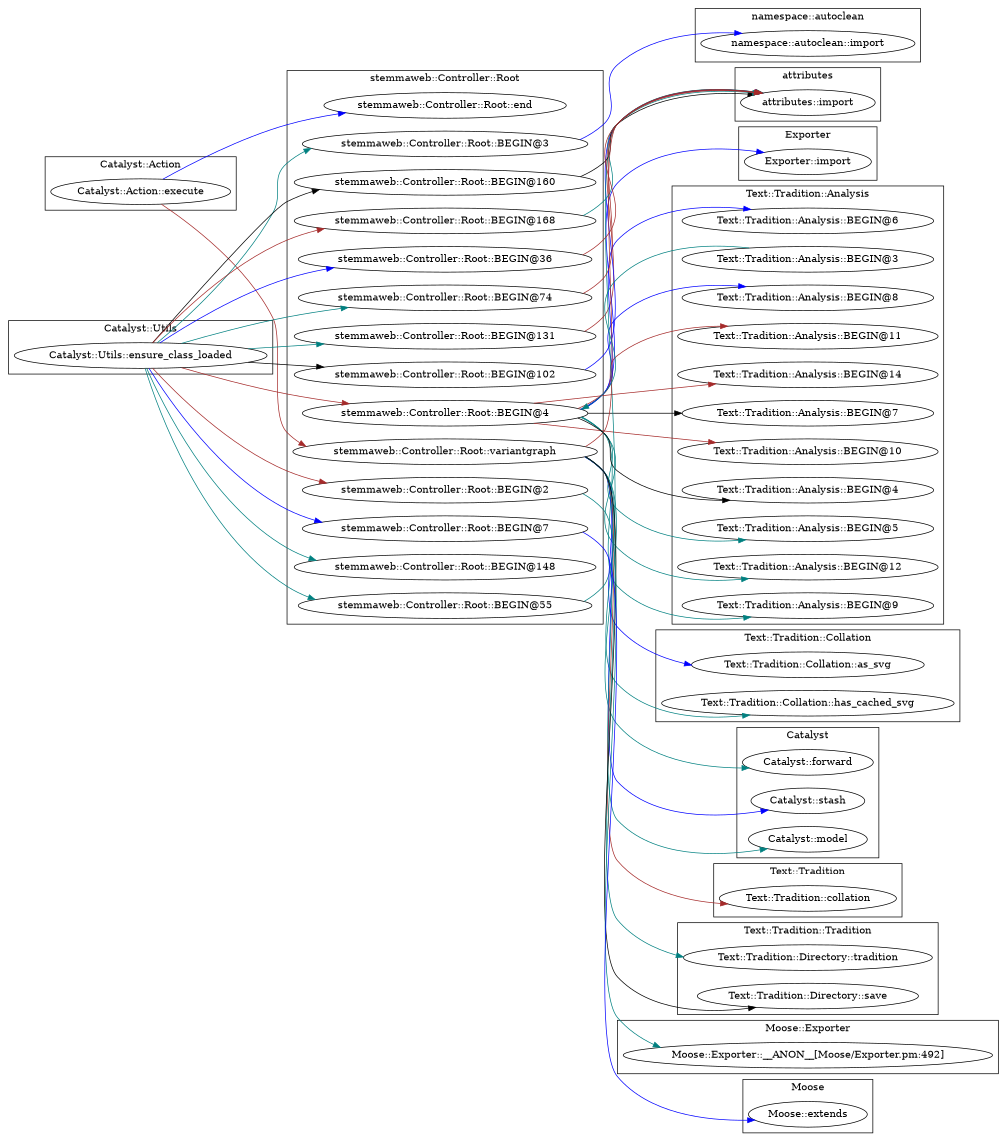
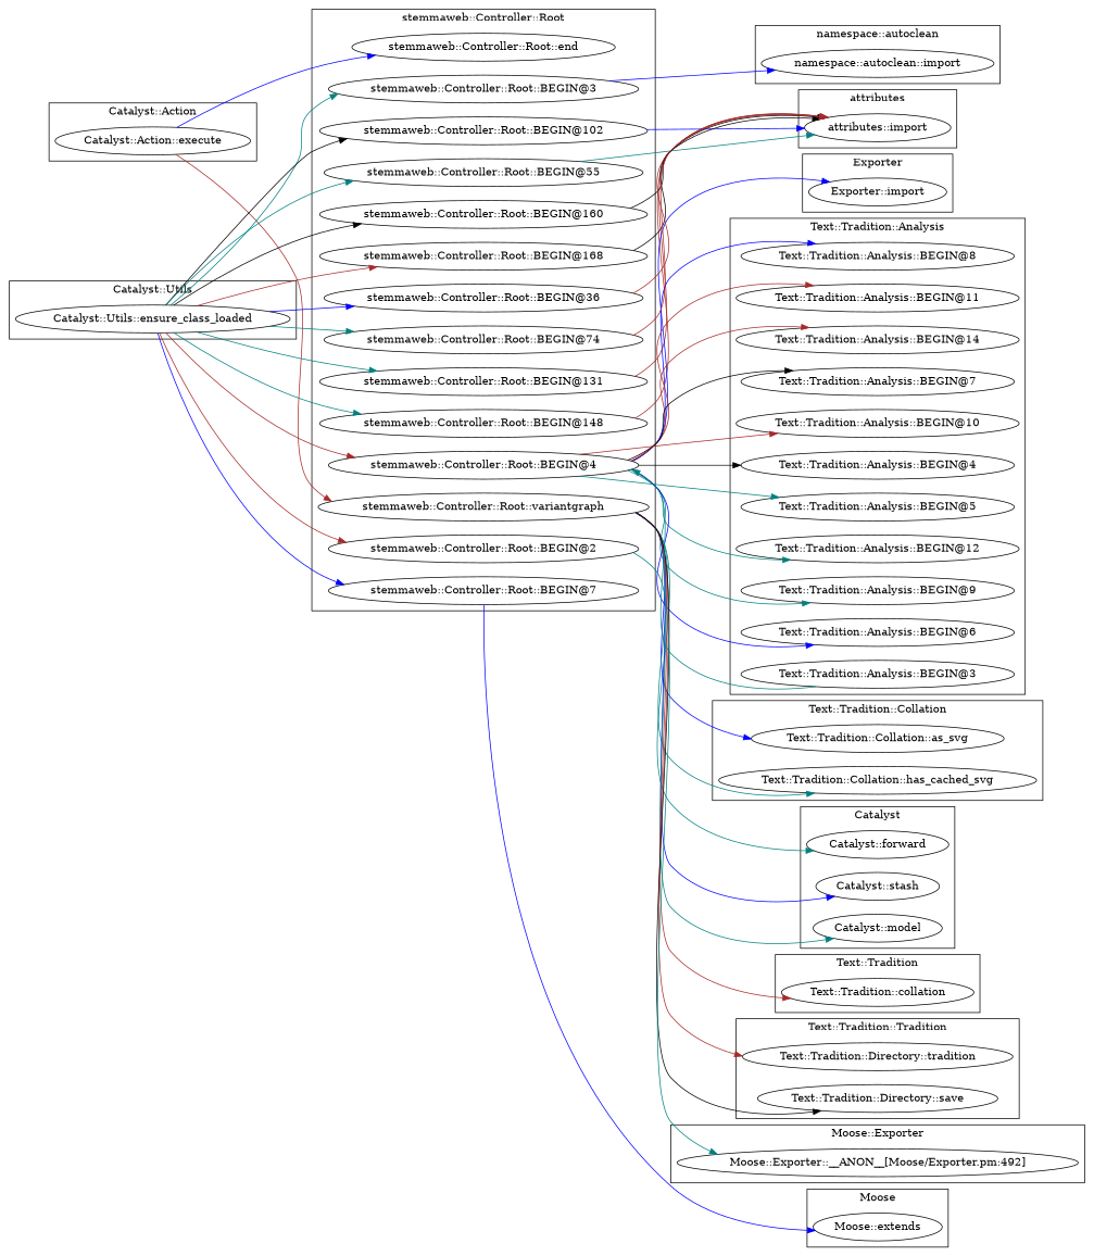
  digraph {
    rankdir=LR
    edge [color=teal]
    "Text::Tradition::Collation::as_svg"
    "Text::Tradition::Collation::has_cached_svg"
    "Catalyst::forward"
    "Catalyst::stash"
    "Catalyst::model"
    "Catalyst::Action::execute"
    "attributes::import"
    "stemmaweb::Controller::Root::BEGIN@3"
    "stemmaweb::Controller::Root::BEGIN@131"
    "stemmaweb::Controller::Root::BEGIN@148"
    "stemmaweb::Controller::Root::BEGIN@4"
    "stemmaweb::Controller::Root::BEGIN@102"
    "stemmaweb::Controller::Root::BEGIN@55"
    "stemmaweb::Controller::Root::end"
    "stemmaweb::Controller::Root::BEGIN@160"
    "stemmaweb::Controller::Root::variantgraph"
    "stemmaweb::Controller::Root::BEGIN@2"
    "stemmaweb::Controller::Root::BEGIN@7"
    "stemmaweb::Controller::Root::BEGIN@168"
    "stemmaweb::Controller::Root::BEGIN@36"
    "stemmaweb::Controller::Root::BEGIN@74"
    "Moose::extends"
    "Exporter::import"
    "Catalyst::Utils::ensure_class_loaded"
    "Text::Tradition::collation"
    "Text::Tradition::Analysis::BEGIN@5"
    "Text::Tradition::Analysis::BEGIN@12"
    "Text::Tradition::Analysis::BEGIN@9"
    "Text::Tradition::Analysis::BEGIN@6"
    "Text::Tradition::Analysis::BEGIN@3"
    "Text::Tradition::Analysis::BEGIN@8"
    "Text::Tradition::Analysis::BEGIN@11"
    "Text::Tradition::Analysis::BEGIN@14"
    "Text::Tradition::Analysis::BEGIN@7"
    "Text::Tradition::Analysis::BEGIN@10"
    "Text::Tradition::Analysis::BEGIN@4"
    "Text::Tradition::Directory::tradition"
    "Text::Tradition::Directory::save"
    "Moose::Exporter::__ANON__[Moose/Exporter.pm:492]"
    "namespace::autoclean::import"
    subgraph cluster_1 {
      label="Text::Tradition::Collation"
      "Text::Tradition::Collation::as_svg"
      "Text::Tradition::Collation::has_cached_svg"
    }
    subgraph cluster_2 {
      label=Catalyst
      "Catalyst::forward"
      "Catalyst::stash"
      "Catalyst::model"
    }
    subgraph cluster_3 {
      label="Catalyst::Action"
      "Catalyst::Action::execute"
    }
    subgraph cluster_4 {
      label=attributes
      "attributes::import"
    }
    subgraph cluster_5 {
      label="stemmaweb::Controller::Root"
      "stemmaweb::Controller::Root::BEGIN@3"
      "stemmaweb::Controller::Root::BEGIN@131"
      "stemmaweb::Controller::Root::BEGIN@148"
      "stemmaweb::Controller::Root::BEGIN@4"
      "stemmaweb::Controller::Root::BEGIN@102"
      "stemmaweb::Controller::Root::BEGIN@55"
      "stemmaweb::Controller::Root::end"
      "stemmaweb::Controller::Root::BEGIN@160"
      "stemmaweb::Controller::Root::variantgraph"
      "stemmaweb::Controller::Root::BEGIN@2"
      "stemmaweb::Controller::Root::BEGIN@7"
      "stemmaweb::Controller::Root::BEGIN@168"
      "stemmaweb::Controller::Root::BEGIN@36"
      "stemmaweb::Controller::Root::BEGIN@74"
    }
    subgraph cluster_6 {
      label=Moose
      "Moose::extends"
    }
    subgraph cluster_7 {
      label=Exporter
      "Exporter::import"
    }
    subgraph cluster_8 {
      label="Catalyst::Utils"
      "Catalyst::Utils::ensure_class_loaded"
    }
    subgraph cluster_9 {
      label="Text::Tradition"
      "Text::Tradition::collation"
    }
    subgraph cluster_10 {
      label="Text::Tradition::Analysis"
      "Text::Tradition::Analysis::BEGIN@5"
      "Text::Tradition::Analysis::BEGIN@12"
      "Text::Tradition::Analysis::BEGIN@9"
      "Text::Tradition::Analysis::BEGIN@6"
      "Text::Tradition::Analysis::BEGIN@3"
      "Text::Tradition::Analysis::BEGIN@8"
      "Text::Tradition::Analysis::BEGIN@11"
      "Text::Tradition::Analysis::BEGIN@14"
      "Text::Tradition::Analysis::BEGIN@7"
      "Text::Tradition::Analysis::BEGIN@10"
      "Text::Tradition::Analysis::BEGIN@4"
    }
    subgraph cluster_11 {
      label="Text::Tradition::Tradition"
      "Text::Tradition::Directory::tradition"
      "Text::Tradition::Directory::save"
    }
    subgraph cluster_12 {
      label="Moose::Exporter"
      "Moose::Exporter::__ANON__[Moose/Exporter.pm:492]"
    }
    subgraph cluster_13 {
      label="namespace::autoclean"
      "namespace::autoclean::import"
    }
    "Catalyst::Action::execute" -> "stemmaweb::Controller::Root::end" [color=blue]
    "Catalyst::Action::execute" -> "stemmaweb::Controller::Root::variantgraph" [color=brown]
    "stemmaweb::Controller::Root::BEGIN@3" -> "namespace::autoclean::import" [color=blue]
    "stemmaweb::Controller::Root::BEGIN@131" -> "attributes::import" [color=brown]
-   "stemmaweb::Controller::Root::variantgraph" -> "attributes::import" [color=brown]
+   "stemmaweb::Controller::Root::BEGIN@148" -> "attributes::import" [color=brown]
    "stemmaweb::Controller::Root::BEGIN@4" -> "Exporter::import" [color=blue]
    "stemmaweb::Controller::Root::BEGIN@4" -> "Text::Tradition::Analysis::BEGIN@5"
    "stemmaweb::Controller::Root::BEGIN@4" -> "Text::Tradition::Analysis::BEGIN@12"
    "stemmaweb::Controller::Root::BEGIN@4" -> "Text::Tradition::Analysis::BEGIN@9"
    "stemmaweb::Controller::Root::BEGIN@4" -> "Text::Tradition::Analysis::BEGIN@6" [color=blue]
    "stemmaweb::Controller::Root::BEGIN@4" -> "Text::Tradition::Analysis::BEGIN@8" [color=blue]
    "stemmaweb::Controller::Root::BEGIN@4" -> "Text::Tradition::Analysis::BEGIN@11" [color=brown]
    "stemmaweb::Controller::Root::BEGIN@4" -> "Text::Tradition::Analysis::BEGIN@14" [color=brown]
    "stemmaweb::Controller::Root::BEGIN@4" -> "Text::Tradition::Analysis::BEGIN@7" [color=black]
    "stemmaweb::Controller::Root::BEGIN@4" -> "Text::Tradition::Analysis::BEGIN@10" [color=brown]
    "stemmaweb::Controller::Root::BEGIN@4" -> "Text::Tradition::Analysis::BEGIN@4" [color=black]
    "stemmaweb::Controller::Root::BEGIN@102" -> "attributes::import" [color=blue]
    "stemmaweb::Controller::Root::BEGIN@55" -> "attributes::import"
    "stemmaweb::Controller::Root::BEGIN@160" -> "attributes::import" [color=black]
    "stemmaweb::Controller::Root::variantgraph" -> "Text::Tradition::Collation::as_svg" [color=blue]
    "stemmaweb::Controller::Root::variantgraph" -> "Text::Tradition::Collation::has_cached_svg"
    "stemmaweb::Controller::Root::variantgraph" -> "Catalyst::forward"
    "stemmaweb::Controller::Root::variantgraph" -> "Catalyst::stash" [color=blue]
    "stemmaweb::Controller::Root::variantgraph" -> "Catalyst::model"
    "stemmaweb::Controller::Root::variantgraph" -> "Text::Tradition::collation" [color=brown]
-   "stemmaweb::Controller::Root::variantgraph" -> "Text::Tradition::Directory::tradition"
+   "stemmaweb::Controller::Root::variantgraph" -> "Text::Tradition::Directory::tradition" [color=brown]
    "stemmaweb::Controller::Root::variantgraph" -> "Text::Tradition::Directory::save" [color=black]
    "stemmaweb::Controller::Root::BEGIN@2" -> "Moose::Exporter::__ANON__[Moose/Exporter.pm:492]"
    "stemmaweb::Controller::Root::BEGIN@7" -> "Moose::extends" [color=blue]
-   "stemmaweb::Controller::Root::BEGIN@168" -> "attributes::import"
+   "stemmaweb::Controller::Root::BEGIN@168" -> "attributes::import" [color=black]
    "stemmaweb::Controller::Root::BEGIN@36" -> "attributes::import" [color=brown]
    "stemmaweb::Controller::Root::BEGIN@74" -> "attributes::import" [color=brown]
    "Catalyst::Utils::ensure_class_loaded" -> "stemmaweb::Controller::Root::BEGIN@3"
    "Catalyst::Utils::ensure_class_loaded" -> "stemmaweb::Controller::Root::BEGIN@131"
    "Catalyst::Utils::ensure_class_loaded" -> "stemmaweb::Controller::Root::BEGIN@148"
    "Catalyst::Utils::ensure_class_loaded" -> "stemmaweb::Controller::Root::BEGIN@4" [color=brown]
    "Catalyst::Utils::ensure_class_loaded" -> "stemmaweb::Controller::Root::BEGIN@102" [color=black]
    "Catalyst::Utils::ensure_class_loaded" -> "stemmaweb::Controller::Root::BEGIN@55"
    "Catalyst::Utils::ensure_class_loaded" -> "stemmaweb::Controller::Root::BEGIN@160" [color=black]
    "Catalyst::Utils::ensure_class_loaded" -> "stemmaweb::Controller::Root::BEGIN@2" [color=brown]
    "Catalyst::Utils::ensure_class_loaded" -> "stemmaweb::Controller::Root::BEGIN@7" [color=blue]
    "Catalyst::Utils::ensure_class_loaded" -> "stemmaweb::Controller::Root::BEGIN@168" [color=brown]
    "Catalyst::Utils::ensure_class_loaded" -> "stemmaweb::Controller::Root::BEGIN@36" [color=blue]
    "Catalyst::Utils::ensure_class_loaded" -> "stemmaweb::Controller::Root::BEGIN@74"
    "Text::Tradition::Analysis::BEGIN@3" -> "stemmaweb::Controller::Root::BEGIN@4"
  }
